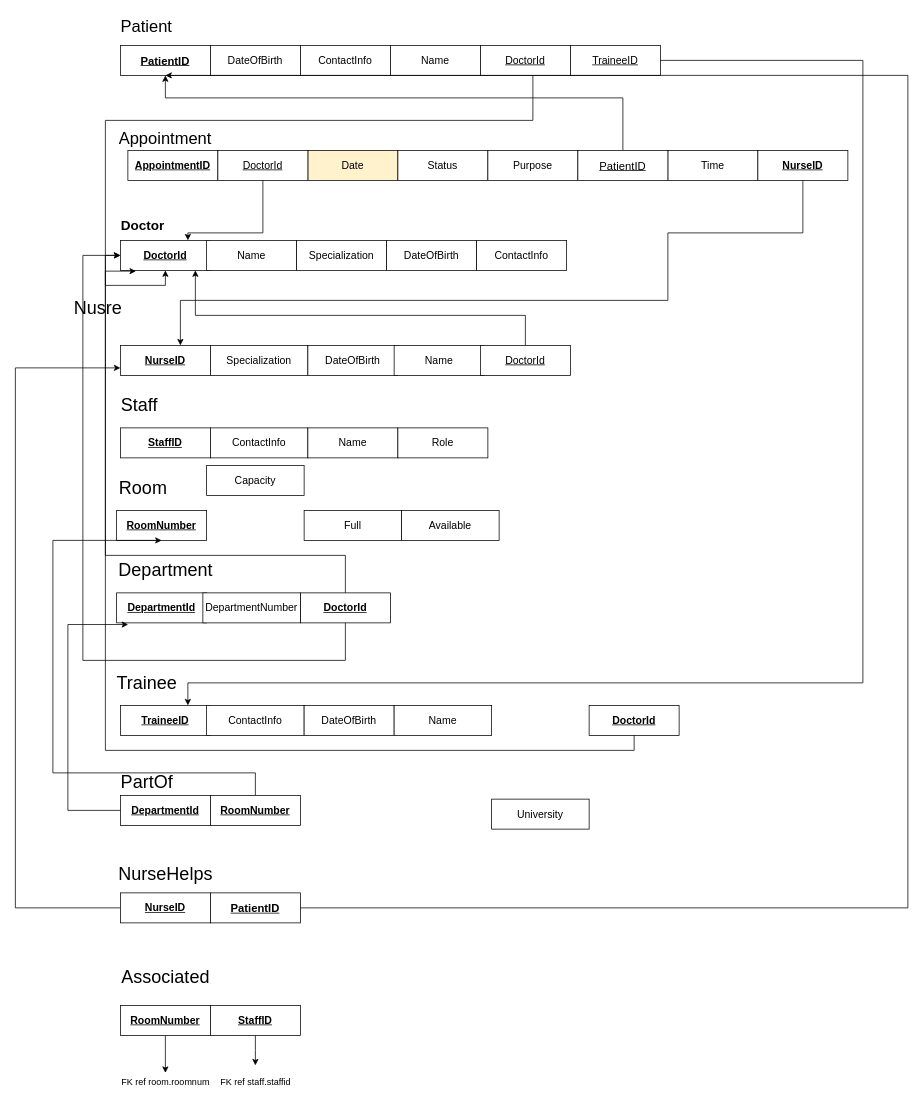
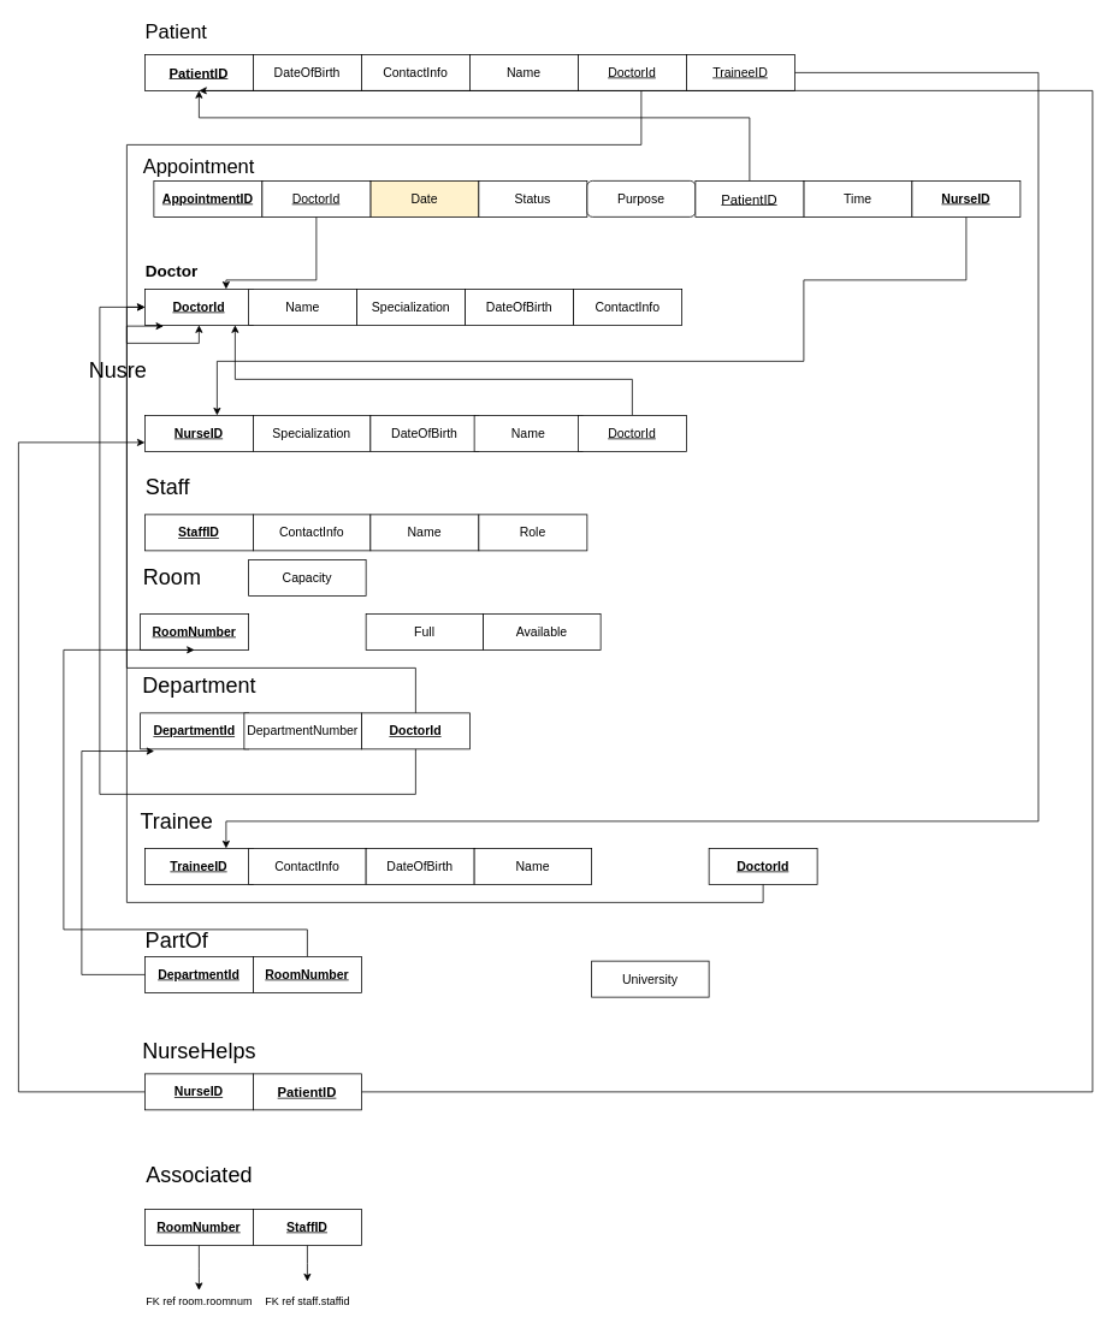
  <mxCell id="0" />
  <mxCell id="1" parent="0" />
  <mxCell id="2" value="&lt;font style=&quot;font-size: 15px;&quot;&gt;&lt;u&gt;&lt;b&gt;PatientID&lt;/b&gt;&lt;/u&gt;&lt;/font&gt;" style="rounded=0;whiteSpace=wrap;html=1;" parent="1" vertex="1"><mxGeometry x="160" y="60" width="120" height="40" as="geometry" /></mxCell>
  <mxCell id="3" value="&lt;font style=&quot;font-size: 14px;&quot;&gt;DateOfBirth&lt;/font&gt;" style="rounded=0;whiteSpace=wrap;html=1;" parent="1" vertex="1"><mxGeometry x="280" y="60" width="120" height="40" as="geometry" /></mxCell>
  <mxCell id="4" value="ContactInfo" style="rounded=0;whiteSpace=wrap;html=1;fontSize=14;" parent="1" vertex="1"><mxGeometry x="400" y="60" width="120" height="40" as="geometry" /></mxCell>
  <mxCell id="5" value="Name" style="rounded=0;whiteSpace=wrap;html=1;fontSize=14;" parent="1" vertex="1"><mxGeometry x="520" y="60" width="120" height="40" as="geometry" /></mxCell>
  <mxCell id="6" value="&lt;font style=&quot;font-size: 22px;&quot;&gt;Patient&lt;/font&gt;" style="text;html=1;strokeColor=none;fillColor=none;align=center;verticalAlign=middle;whiteSpace=wrap;rounded=0;" parent="1" vertex="1"><mxGeometry x="95" y="20" width="200" height="30" as="geometry" /></mxCell>
  <mxCell id="7" value="&lt;font style=&quot;font-size: 14px;&quot;&gt;&lt;u&gt;&lt;b&gt;AppointmentID&lt;/b&gt;&lt;/u&gt;&lt;/font&gt;" style="rounded=0;whiteSpace=wrap;html=1;" parent="1" vertex="1"><mxGeometry x="170" y="200" width="120" height="40" as="geometry" /></mxCell>
  <mxCell id="8" value="&lt;font style=&quot;font-size: 14px;&quot;&gt;Time&lt;/font&gt;" style="rounded=0;whiteSpace=wrap;html=1;" parent="1" vertex="1"><mxGeometry x="890" y="200" width="120" height="40" as="geometry" /></mxCell>
  <mxCell id="9" value="&lt;font style=&quot;font-size: 14px;&quot;&gt;Date&lt;/font&gt;" style="rounded=0;whiteSpace=wrap;html=1;fillColor=#fff2cc;" parent="1" vertex="1"><mxGeometry x="410" y="200" width="120" height="40" as="geometry" /></mxCell>
  <mxCell id="10" value="&lt;font style=&quot;font-size: 14px;&quot;&gt;Status&lt;/font&gt;" style="rounded=0;whiteSpace=wrap;html=1;" parent="1" vertex="1"><mxGeometry x="530" y="200" width="120" height="40" as="geometry" /></mxCell>
- <mxCell id="11" value="&lt;font style=&quot;font-size: 14px;&quot;&gt;Purpose&lt;/font&gt;" style="rounded=0;whiteSpace=wrap;html=1;" parent="1" vertex="1"><mxGeometry x="650" y="200" width="120" height="40" as="geometry" /></mxCell>
+ <mxCell id="11" value="&lt;font style=&quot;font-size: 14px;&quot;&gt;Purpose&lt;/font&gt;" style="whiteSpace=wrap;html=1;rounded=1;" parent="1" vertex="1"><mxGeometry x="650" y="200" width="120" height="40" as="geometry" /></mxCell>
  <mxCell id="12" value="&lt;font style=&quot;font-size: 22px;&quot;&gt;Appointment&lt;/font&gt;" style="text;html=1;strokeColor=none;fillColor=none;align=center;verticalAlign=middle;whiteSpace=wrap;rounded=0;" parent="1" vertex="1"><mxGeometry y="170" width="200" height="30" as="geometry" x="120" /></mxCell>
  <mxCell id="13" style="edgeStyle=orthogonalEdgeStyle;rounded=0;orthogonalLoop=1;jettySize=auto;html=1;exitX=0.5;exitY=0;exitDx=0;exitDy=0;entryX=0.5;entryY=1;entryDx=0;entryDy=0;" parent="1" source="14" target="2" edge="1"><mxGeometry relative="1" as="geometry"><Array as="points"><mxPoint x="830" y="130" /><mxPoint x="220" y="130" /></Array></mxGeometry></mxCell>
  <mxCell id="14" value="&lt;font style=&quot;font-size: 15px;&quot;&gt;&lt;u&gt;PatientID&lt;/u&gt;&lt;/font&gt;" style="rounded=0;whiteSpace=wrap;html=1;" parent="1" vertex="1"><mxGeometry x="770" y="200" width="120" height="40" as="geometry" /></mxCell>
  <mxCell id="15" value="&lt;font style=&quot;font-size: 14px;&quot;&gt;&lt;u&gt;&lt;b&gt;DoctorId&lt;/b&gt;&lt;/u&gt;&lt;/font&gt;" style="rounded=0;whiteSpace=wrap;html=1;" parent="1" vertex="1"><mxGeometry x="160" y="320" width="120" height="40" as="geometry" /></mxCell>
  <mxCell id="16" value="&lt;font style=&quot;font-size: 18px;&quot;&gt;&lt;b&gt;Doctor&lt;/b&gt;&lt;/font&gt;" style="text;strokeColor=none;align=center;fillColor=none;html=1;verticalAlign=middle;whiteSpace=wrap;rounded=0;" parent="1" vertex="1"><mxGeometry x="130" y="280" width="120" height="40" as="geometry" /></mxCell>
  <mxCell id="17" value="&lt;font style=&quot;font-size: 14px;&quot;&gt;Name&lt;/font&gt;" style="rounded=0;whiteSpace=wrap;html=1;" parent="1" vertex="1"><mxGeometry x="275" y="320" width="120" height="40" as="geometry" /></mxCell>
  <mxCell id="18" value="&lt;font style=&quot;font-size: 14px;&quot;&gt;Specialization&lt;/font&gt;" style="rounded=0;whiteSpace=wrap;html=1;" parent="1" vertex="1"><mxGeometry x="395" y="320" width="120" height="40" as="geometry" /></mxCell>
  <mxCell id="19" value="&lt;font style=&quot;font-size: 14px;&quot;&gt;DateOfBirth&lt;/font&gt;" style="rounded=0;whiteSpace=wrap;html=1;" parent="1" vertex="1"><mxGeometry x="515" y="320" width="120" height="40" as="geometry" /></mxCell>
  <mxCell id="20" value="&lt;font style=&quot;font-size: 14px;&quot;&gt;ContactInfo&lt;/font&gt;" style="rounded=0;whiteSpace=wrap;html=1;" parent="1" vertex="1"><mxGeometry x="635" y="320" width="120" height="40" as="geometry" /></mxCell>
  <mxCell id="21" style="edgeStyle=orthogonalEdgeStyle;rounded=0;orthogonalLoop=1;jettySize=auto;html=1;" parent="1" source="22" target="15" edge="1"><mxGeometry relative="1" as="geometry"><Array as="points"><mxPoint x="350" y="310" /><mxPoint x="250" y="310" /></Array></mxGeometry></mxCell>
  <mxCell id="22" value="&lt;font style=&quot;font-size: 14px;&quot;&gt;&lt;u&gt;DoctorId&lt;/u&gt;&lt;/font&gt;" style="rounded=0;whiteSpace=wrap;html=1;" parent="1" vertex="1"><mxGeometry x="290" y="200" width="120" height="40" as="geometry" /></mxCell>
  <mxCell id="23" style="edgeStyle=orthogonalEdgeStyle;rounded=0;orthogonalLoop=1;jettySize=auto;html=1;" parent="1" source="24" target="15" edge="1"><mxGeometry relative="1" as="geometry"><Array as="points"><mxPoint x="710" y="160" /><mxPoint x="140" y="160" /><mxPoint x="140" y="380" /></Array></mxGeometry></mxCell>
  <mxCell id="24" value="&lt;font style=&quot;font-size: 14px;&quot;&gt;&lt;u&gt;DoctorId&lt;/u&gt;&lt;/font&gt;" style="rounded=0;whiteSpace=wrap;html=1;" parent="1" vertex="1"><mxGeometry x="640" y="60" width="120" height="40" as="geometry" /></mxCell>
  <mxCell id="25" value="&lt;font style=&quot;font-size: 14px;&quot;&gt;&lt;u&gt;&lt;b&gt;NurseID&lt;/b&gt;&lt;/u&gt;&lt;/font&gt;" style="rounded=0;whiteSpace=wrap;html=1;" parent="1" vertex="1"><mxGeometry x="160" y="460" width="120" height="40" as="geometry" /></mxCell>
  <mxCell id="26" value="&lt;font style=&quot;font-size: 24px;&quot;&gt;Nusre&lt;/font&gt;" style="text;html=1;align=center;verticalAlign=middle;resizable=0;points=[];autosize=1;strokeColor=none;fillColor=none;" parent="1" vertex="1"><mxGeometry x="85" y="390" width="90" height="40" as="geometry" /></mxCell>
  <mxCell id="27" value="&lt;font style=&quot;font-size: 14px;&quot;&gt;Specialization&lt;/font&gt;" style="rounded=0;whiteSpace=wrap;html=1;" parent="1" vertex="1"><mxGeometry x="280" y="460" width="130" height="40" as="geometry" /></mxCell>
  <mxCell id="28" value="&lt;font style=&quot;font-size: 14px;&quot;&gt;DateOfBirth&lt;/font&gt;" style="rounded=0;whiteSpace=wrap;html=1;" parent="1" vertex="1"><mxGeometry x="410" y="460" width="120" height="40" as="geometry" /></mxCell>
  <mxCell id="29" value="&lt;font style=&quot;font-size: 14px;&quot;&gt;Name&lt;/font&gt;" style="rounded=0;whiteSpace=wrap;html=1;" parent="1" vertex="1"><mxGeometry x="525" y="460" width="120" height="40" as="geometry" /></mxCell>
  <mxCell id="30" style="edgeStyle=orthogonalEdgeStyle;rounded=0;orthogonalLoop=1;jettySize=auto;html=1;" parent="1" source="31" target="15" edge="1"><mxGeometry relative="1" as="geometry"><Array as="points"><mxPoint x="700" y="420" /><mxPoint x="260" y="420" /></Array></mxGeometry></mxCell>
  <mxCell id="31" value="&lt;font style=&quot;font-size: 14px;&quot;&gt;&lt;u&gt;DoctorId&lt;/u&gt;&lt;/font&gt;" style="rounded=0;whiteSpace=wrap;html=1;" parent="1" vertex="1"><mxGeometry x="640" y="460" width="120" height="40" as="geometry" /></mxCell>
  <mxCell id="32" value="&lt;font style=&quot;font-size: 24px;&quot;&gt;Staff&lt;/font&gt;" style="text;html=1;align=center;verticalAlign=middle;resizable=0;points=[];autosize=1;strokeColor=none;fillColor=none;" parent="1" vertex="1"><mxGeometry x="150" y="520" width="70" height="40" as="geometry" /></mxCell>
  <mxCell id="33" value="&lt;font style=&quot;font-size: 14px;&quot;&gt;&lt;u&gt;&lt;b&gt;StaffID&lt;/b&gt;&lt;/u&gt;&lt;/font&gt;" style="rounded=0;whiteSpace=wrap;html=1;" parent="1" vertex="1"><mxGeometry x="160" y="570" width="120" height="40" as="geometry" /></mxCell>
  <mxCell id="34" value="&lt;font style=&quot;font-size: 14px;&quot;&gt;ContactInfo&lt;/font&gt;" style="rounded=0;whiteSpace=wrap;html=1;" parent="1" vertex="1"><mxGeometry x="280" y="570" width="130" height="40" as="geometry" /></mxCell>
  <mxCell id="35" value="&lt;font style=&quot;font-size: 14px;&quot;&gt;Name&lt;/font&gt;" style="rounded=0;whiteSpace=wrap;html=1;" parent="1" vertex="1"><mxGeometry x="410" y="570" width="120" height="40" as="geometry" /></mxCell>
  <mxCell id="36" value="&lt;font style=&quot;font-size: 14px;&quot;&gt;Role&lt;/font&gt;" style="rounded=0;whiteSpace=wrap;html=1;" parent="1" vertex="1"><mxGeometry x="530" y="570" width="120" height="40" as="geometry" /></mxCell>
- <mxCell id="37" value="&lt;font style=&quot;font-size: 24px;&quot;&gt;Room&lt;/font&gt;" style="text;html=1;align=center;verticalAlign=middle;resizable=0;points=[];autosize=1;strokeColor=none;fillColor=none;" parent="1" vertex="1"><mxGeometry x="145" y="630" width="90" height="40" as="geometry" /></mxCell>
+ <mxCell id="37" value="&lt;font style=&quot;font-size: 24px;&quot;&gt;Room&lt;/font&gt;" style="text;html=1;align=center;verticalAlign=middle;resizable=0;points=[];autosize=1;strokeColor=none;fillColor=none;" parent="1" vertex="1"><mxGeometry x="145" y="620" width="90" height="40" as="geometry" /></mxCell>
  <mxCell id="38" value="&lt;font style=&quot;font-size: 14px;&quot;&gt;&lt;u&gt;&lt;b&gt;RoomNumber&lt;/b&gt;&lt;/u&gt;&lt;/font&gt;" style="rounded=0;whiteSpace=wrap;html=1;" parent="1" vertex="1"><mxGeometry x="155" y="680" width="120" height="40" as="geometry" /></mxCell>
  <mxCell id="39" value="&lt;font style=&quot;font-size: 14px;&quot;&gt;Capacity&lt;/font&gt;" style="rounded=0;whiteSpace=wrap;html=1;" parent="1" vertex="1"><mxGeometry x="275" y="620" width="130" height="40" as="geometry" /></mxCell>
  <mxCell id="40" value="&lt;font style=&quot;font-size: 14px;&quot;&gt;Full&lt;/font&gt;" style="rounded=0;whiteSpace=wrap;html=1;" parent="1" vertex="1"><mxGeometry x="405" y="680" width="130" height="40" as="geometry" /></mxCell>
  <mxCell id="41" value="&lt;font style=&quot;font-size: 14px;&quot;&gt;Available&lt;/font&gt;" style="rounded=0;whiteSpace=wrap;html=1;" parent="1" vertex="1"><mxGeometry x="535" y="680" width="130" height="40" as="geometry" /></mxCell>
  <mxCell id="42" value="&lt;span style=&quot;font-size: 24px;&quot;&gt;Department&lt;/span&gt;" style="text;html=1;align=center;verticalAlign=middle;resizable=0;points=[];autosize=1;strokeColor=none;fillColor=none;" parent="1" vertex="1"><mxGeometry x="145" y="740" width="150" height="40" as="geometry" /></mxCell>
  <mxCell id="43" value="&lt;font style=&quot;font-size: 24px;&quot;&gt;Trainee&lt;/font&gt;" style="text;html=1;align=center;verticalAlign=middle;resizable=0;points=[];autosize=1;strokeColor=none;fillColor=none;" parent="1" vertex="1"><mxGeometry x="145" y="890" width="100" height="40" as="geometry" /></mxCell>
  <mxCell id="44" value="&lt;font style=&quot;font-size: 14px;&quot;&gt;&lt;u&gt;&lt;b&gt;DepartmentId&lt;/b&gt;&lt;/u&gt;&lt;/font&gt;" style="rounded=0;whiteSpace=wrap;html=1;" parent="1" vertex="1"><mxGeometry x="155" y="790" width="120" height="40" as="geometry" /></mxCell>
  <mxCell id="45" style="edgeStyle=orthogonalEdgeStyle;rounded=0;orthogonalLoop=1;jettySize=auto;html=1;" parent="1" source="46" target="15" edge="1"><mxGeometry relative="1" as="geometry"><Array as="points"><mxPoint x="460" y="740" /><mxPoint x="140" y="740" /><mxPoint x="140" y="340" /></Array></mxGeometry></mxCell>
  <mxCell id="46" value="&lt;font style=&quot;font-size: 14px;&quot;&gt;&lt;u&gt;&lt;b&gt;DoctorId&lt;/b&gt;&lt;/u&gt;&lt;/font&gt;" style="rounded=0;whiteSpace=wrap;html=1;" parent="1" vertex="1"><mxGeometry x="400" y="790" width="120" height="40" as="geometry" /></mxCell>
  <mxCell id="47" value="" style="edgeStyle=orthogonalEdgeStyle;rounded=0;orthogonalLoop=1;jettySize=auto;html=1;entryX=0;entryY=0.5;entryDx=0;entryDy=0;" parent="1" source="46" target="15" edge="1"><mxGeometry relative="1" as="geometry"><mxPoint x="465" y="870" as="sourcePoint" /><mxPoint x="220" y="360" as="targetPoint" /><Array as="points"><mxPoint x="460" y="880" /><mxPoint x="110" y="880" /><mxPoint x="110" y="340" /></Array></mxGeometry></mxCell>
  <mxCell id="48" value="&lt;font style=&quot;font-size: 14px;&quot;&gt;DepartmentNumber&lt;/font&gt;" style="rounded=0;whiteSpace=wrap;html=1;" parent="1" vertex="1"><mxGeometry x="270" y="790" width="130" height="40" as="geometry" /></mxCell>
  <mxCell id="49" value="&lt;font style=&quot;font-size: 14px;&quot;&gt;&lt;u&gt;&lt;b&gt;TraineeID&lt;/b&gt;&lt;/u&gt;&lt;/font&gt;" style="rounded=0;whiteSpace=wrap;html=1;" parent="1" vertex="1"><mxGeometry x="160" y="940" width="120" height="40" as="geometry" /></mxCell>
  <mxCell id="50" value="&lt;font style=&quot;font-size: 14px;&quot;&gt;ContactInfo&lt;/font&gt;" style="rounded=0;whiteSpace=wrap;html=1;" parent="1" vertex="1"><mxGeometry x="275" y="940" width="130" height="40" as="geometry" /></mxCell>
  <mxCell id="51" value="&lt;font style=&quot;font-size: 14px;&quot;&gt;DateOfBirth&lt;/font&gt;" style="rounded=0;whiteSpace=wrap;html=1;" parent="1" vertex="1"><mxGeometry x="405" y="940" width="120" height="40" as="geometry" /></mxCell>
  <mxCell id="52" value="&lt;font style=&quot;font-size: 14px;&quot;&gt;Name&lt;/font&gt;" style="rounded=0;whiteSpace=wrap;html=1;" parent="1" vertex="1"><mxGeometry x="525" y="940" width="130" height="40" as="geometry" /></mxCell>
  <mxCell id="53" value="&lt;font style=&quot;font-size: 14px;&quot;&gt;University&lt;/font&gt;" style="rounded=0;whiteSpace=wrap;html=1;" parent="1" vertex="1"><mxGeometry x="655" y="1065" width="130" height="40" as="geometry" /></mxCell>
  <mxCell id="54" value="&lt;font style=&quot;font-size: 14px;&quot;&gt;&lt;u&gt;&lt;b&gt;DoctorId&lt;/b&gt;&lt;/u&gt;&lt;/font&gt;" style="rounded=0;whiteSpace=wrap;html=1;" parent="1" vertex="1"><mxGeometry x="785" y="940" width="120" height="40" as="geometry" /></mxCell>
  <mxCell id="55" style="edgeStyle=orthogonalEdgeStyle;rounded=0;orthogonalLoop=1;jettySize=auto;html=1;entryX=0.173;entryY=1.025;entryDx=0;entryDy=0;entryPerimeter=0;" parent="1" source="54" target="15" edge="1"><mxGeometry relative="1" as="geometry"><Array as="points"><mxPoint x="845" y="1000" /><mxPoint x="140" y="1000" /><mxPoint x="140" y="361" /></Array></mxGeometry></mxCell>
  <mxCell id="56" style="edgeStyle=orthogonalEdgeStyle;rounded=0;orthogonalLoop=1;jettySize=auto;html=1;" parent="1" source="57" target="49" edge="1"><mxGeometry relative="1" as="geometry"><Array as="points"><mxPoint x="1150" y="80" /><mxPoint x="1150" y="910" /><mxPoint x="250" y="910" /></Array></mxGeometry></mxCell>
  <mxCell id="57" value="&lt;font style=&quot;font-size: 14px;&quot;&gt;&lt;u&gt;TraineeID&lt;/u&gt;&lt;/font&gt;" style="rounded=0;whiteSpace=wrap;html=1;" parent="1" vertex="1"><mxGeometry x="760" y="60" width="120" height="40" as="geometry" /></mxCell>
  <mxCell id="58" style="edgeStyle=orthogonalEdgeStyle;rounded=0;orthogonalLoop=1;jettySize=auto;html=1;" edge="1" parent="1" source="59" target="25"><mxGeometry relative="1" as="geometry"><Array as="points"><mxPoint x="1070" y="310" /><mxPoint x="890" y="310" /><mxPoint x="890" y="400" /><mxPoint x="240" y="400" /></Array></mxGeometry></mxCell>
  <mxCell id="59" value="&lt;font style=&quot;font-size: 14px;&quot;&gt;&lt;u&gt;&lt;b&gt;NurseID&lt;/b&gt;&lt;/u&gt;&lt;/font&gt;" style="rounded=0;whiteSpace=wrap;html=1;" vertex="1" parent="1"><mxGeometry x="1010" y="200" width="120" height="40" as="geometry" /></mxCell>
  <mxCell id="60" value="&lt;font style=&quot;font-size: 24px;&quot;&gt;PartOf&lt;/font&gt;" style="text;html=1;align=center;verticalAlign=middle;resizable=0;points=[];autosize=1;strokeColor=none;fillColor=none;" vertex="1" parent="1"><mxGeometry x="150" y="1023" width="90" height="40" as="geometry" /></mxCell>
  <mxCell id="61" value="&lt;font style=&quot;font-size: 14px;&quot;&gt;&lt;u&gt;&lt;b&gt;DepartmentId&lt;/b&gt;&lt;/u&gt;&lt;/font&gt;" style="rounded=0;whiteSpace=wrap;html=1;" vertex="1" parent="1"><mxGeometry x="160" y="1060" width="120" height="40" as="geometry" /></mxCell>
  <mxCell id="62" style="edgeStyle=orthogonalEdgeStyle;rounded=0;orthogonalLoop=1;jettySize=auto;html=1;entryX=0.128;entryY=1.055;entryDx=0;entryDy=0;entryPerimeter=0;" edge="1" parent="1" source="61" target="44"><mxGeometry relative="1" as="geometry"><Array as="points"><mxPoint x="90" y="1080" /><mxPoint x="90" y="832" /></Array></mxGeometry></mxCell>
  <mxCell id="63" style="edgeStyle=orthogonalEdgeStyle;rounded=0;orthogonalLoop=1;jettySize=auto;html=1;entryX=0.5;entryY=1;entryDx=0;entryDy=0;" edge="1" parent="1" source="64" target="38"><mxGeometry relative="1" as="geometry"><Array as="points"><mxPoint x="340" y="1030" /><mxPoint x="70" y="1030" /><mxPoint x="70" y="720" /></Array></mxGeometry></mxCell>
  <mxCell id="64" value="&lt;font style=&quot;font-size: 14px;&quot;&gt;&lt;u&gt;&lt;b&gt;RoomNumber&lt;/b&gt;&lt;/u&gt;&lt;/font&gt;" style="rounded=0;whiteSpace=wrap;html=1;" vertex="1" parent="1"><mxGeometry x="280" y="1060" width="120" height="40" as="geometry" /></mxCell>
  <mxCell id="65" value="&lt;font style=&quot;font-size: 24px;&quot;&gt;NurseHelps&lt;/font&gt;" style="text;html=1;align=center;verticalAlign=middle;resizable=0;points=[];autosize=1;strokeColor=none;fillColor=none;" vertex="1" parent="1"><mxGeometry x="145" y="1145" width="150" height="40" as="geometry" /></mxCell>
  <mxCell id="66" style="edgeStyle=orthogonalEdgeStyle;rounded=0;orthogonalLoop=1;jettySize=auto;html=1;entryX=0;entryY=0.75;entryDx=0;entryDy=0;" edge="1" parent="1" source="67" target="25"><mxGeometry relative="1" as="geometry"><Array as="points"><mxPoint x="20" y="1210" /><mxPoint x="20" y="490" /></Array></mxGeometry></mxCell>
  <mxCell id="67" value="&lt;font style=&quot;font-size: 14px;&quot;&gt;&lt;u&gt;&lt;b&gt;NurseID&lt;/b&gt;&lt;/u&gt;&lt;/font&gt;" style="rounded=0;whiteSpace=wrap;html=1;" vertex="1" parent="1"><mxGeometry x="160" y="1190" width="120" height="40" as="geometry" /></mxCell>
  <mxCell id="68" style="edgeStyle=orthogonalEdgeStyle;rounded=0;orthogonalLoop=1;jettySize=auto;html=1;entryX=0.5;entryY=1;entryDx=0;entryDy=0;" edge="1" parent="1" source="69" target="2"><mxGeometry relative="1" as="geometry"><mxPoint x="1070.8" y="340" as="targetPoint" /><Array as="points"><mxPoint x="1210" y="1210" /><mxPoint x="1210" y="100" /></Array></mxGeometry></mxCell>
  <mxCell id="69" value="&lt;font style=&quot;font-size: 15px;&quot;&gt;&lt;u&gt;&lt;b&gt;PatientID&lt;/b&gt;&lt;/u&gt;&lt;/font&gt;" style="rounded=0;whiteSpace=wrap;html=1;" vertex="1" parent="1"><mxGeometry x="280" y="1190" width="120" height="40" as="geometry" /></mxCell>
  <mxCell id="70" value="&lt;font style=&quot;font-size: 24px;&quot;&gt;Associated&lt;/font&gt;" style="text;html=1;align=center;verticalAlign=middle;resizable=0;points=[];autosize=1;strokeColor=none;fillColor=none;" vertex="1" parent="1"><mxGeometry x="150" y="1283" width="140" height="40" as="geometry" /></mxCell>
  <mxCell id="71" style="edgeStyle=orthogonalEdgeStyle;rounded=0;orthogonalLoop=1;jettySize=auto;html=1;" edge="1" parent="1" source="72"><mxGeometry relative="1" as="geometry"><mxPoint x="220" y="1430" as="targetPoint" /></mxGeometry></mxCell>
  <mxCell id="72" value="&lt;font style=&quot;font-size: 14px;&quot;&gt;&lt;u&gt;&lt;b&gt;RoomNumber&lt;/b&gt;&lt;/u&gt;&lt;/font&gt;" style="rounded=0;whiteSpace=wrap;html=1;" vertex="1" parent="1"><mxGeometry x="160" y="1340" width="120" height="40" as="geometry" /></mxCell>
  <mxCell id="73" style="edgeStyle=orthogonalEdgeStyle;rounded=0;orthogonalLoop=1;jettySize=auto;html=1;" edge="1" parent="1" source="74"><mxGeometry relative="1" as="geometry"><mxPoint x="340" y="1420" as="targetPoint" /></mxGeometry></mxCell>
  <mxCell id="74" value="&lt;font style=&quot;font-size: 14px;&quot;&gt;&lt;u&gt;&lt;b&gt;StaffID&lt;/b&gt;&lt;/u&gt;&lt;/font&gt;" style="rounded=0;whiteSpace=wrap;html=1;" vertex="1" parent="1"><mxGeometry x="280" y="1340" width="120" height="40" as="geometry" /></mxCell>
  <mxCell id="75" value="FK ref room.roomnum" style="text;html=1;align=center;verticalAlign=middle;resizable=0;points=[];autosize=1;strokeColor=none;fillColor=none;" vertex="1" parent="1"><mxGeometry x="150" y="1428" width="140" height="30" as="geometry" /></mxCell>
  <mxCell id="76" value="FK ref staff.staffid" style="text;html=1;align=center;verticalAlign=middle;resizable=0;points=[];autosize=1;strokeColor=none;fillColor=none;" vertex="1" parent="1"><mxGeometry x="280" y="1428" width="120" height="30" as="geometry" /></mxCell>
